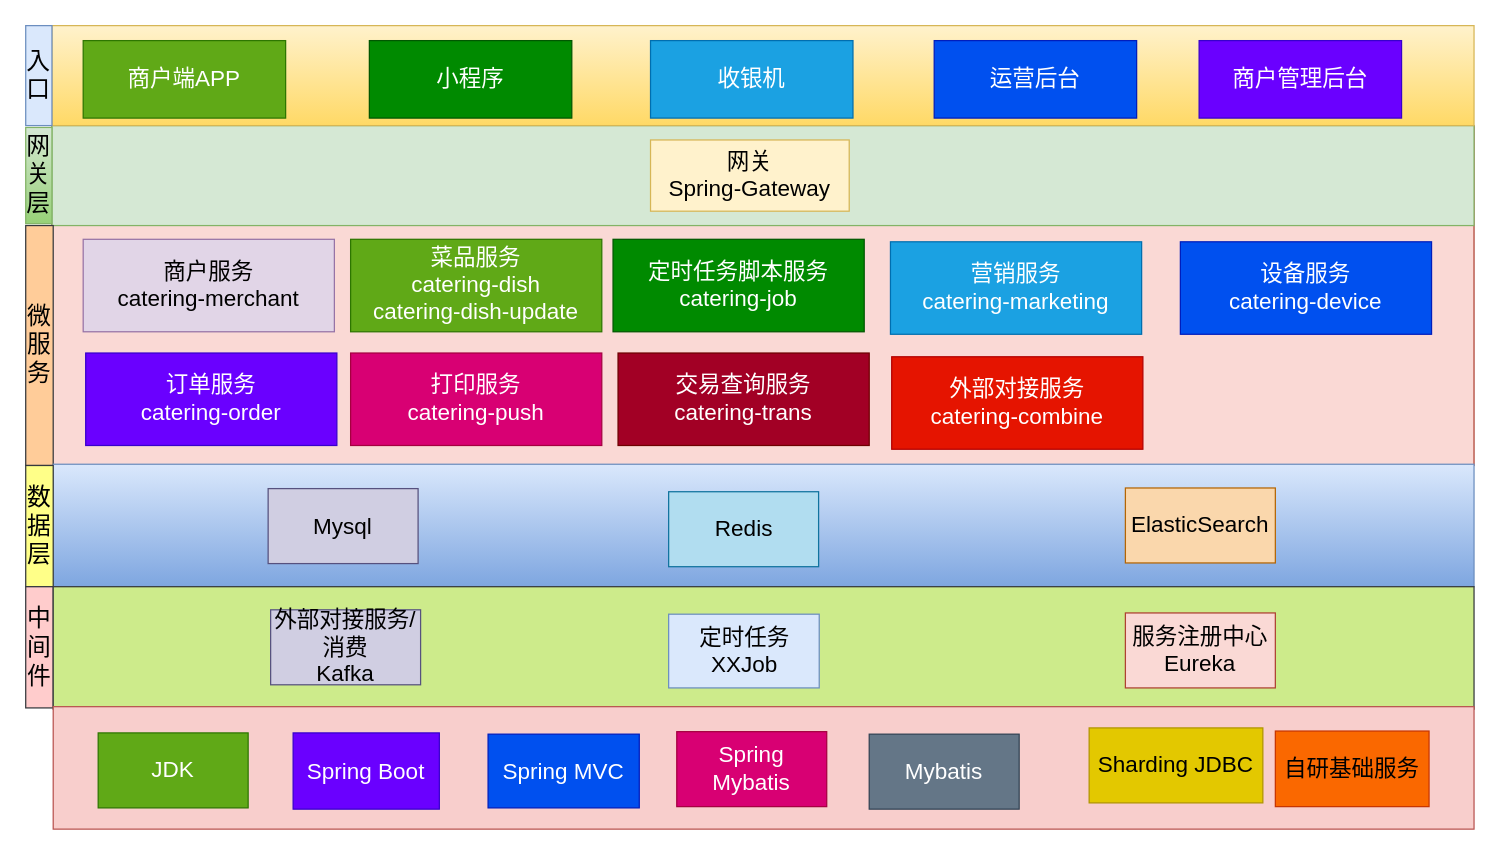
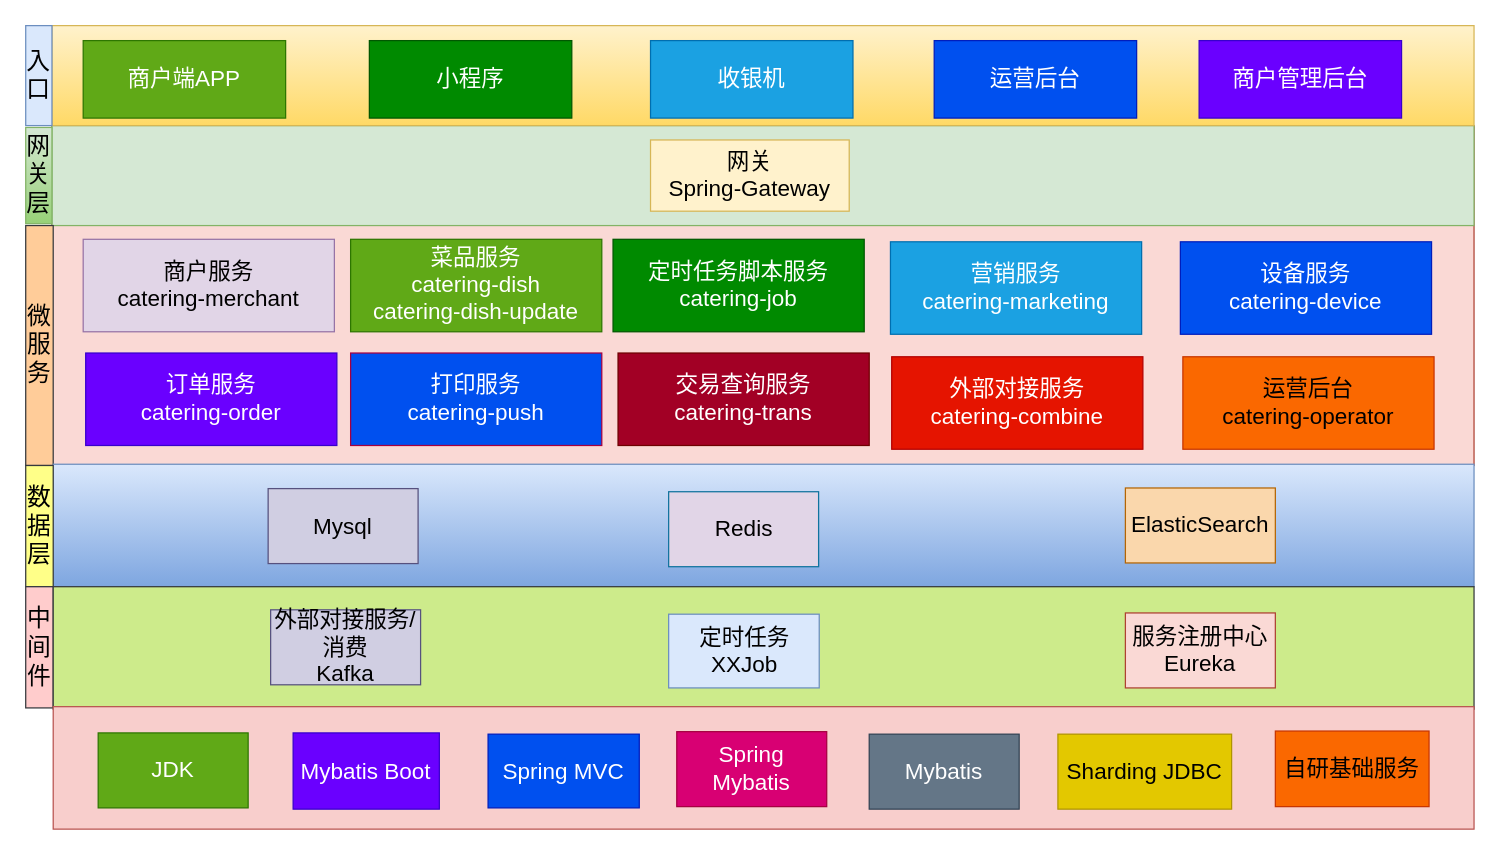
  <mxCell id="0" />
  <mxCell id="1" parent="0" />
  <mxCell id="2" value="" style="rounded=0;whiteSpace=wrap;html=1;fillColor=#fad9d5;strokeColor=#ae4132;" vertex="1" parent="1"><mxGeometry x="41" y="100" width="1138" height="272" as="geometry" /></mxCell>
  <mxCell id="3" value="" style="rounded=0;whiteSpace=wrap;html=1;fillColor=#d5e8d4;strokeColor=#82b366;" vertex="1" parent="1"><mxGeometry x="41" y="100" width="1138" height="80" as="geometry" /></mxCell>
  <mxCell id="4" value="网关层" style="text;html=1;strokeColor=#82b366;fillColor=#d5e8d4;align=center;verticalAlign=middle;whiteSpace=wrap;rounded=0;spacing=7;fontSize=19;gradientColor=#97d077;" vertex="1" parent="1"><mxGeometry x="20" y="101.5" width="21" height="77" as="geometry" /></mxCell>
  <mxCell id="5" value="网关&lt;br&gt;Spring-Gateway" style="rounded=0;whiteSpace=wrap;html=1;fontSize=18;fillColor=#fff2cc;strokeColor=#d6b656;" vertex="1" parent="1"><mxGeometry x="520" y="111.5" width="159" height="57" as="geometry" /></mxCell>
  <mxCell id="6" value="微服务" style="text;html=1;strokeColor=#36393d;fillColor=#ffcc99;align=center;verticalAlign=middle;whiteSpace=wrap;rounded=0;spacing=7;fontSize=19;" vertex="1" parent="1"><mxGeometry x="20" y="180" width="22" height="192" as="geometry" /></mxCell>
  <mxCell id="7" value="商户服务&lt;br&gt;catering-merchant" style="rounded=0;whiteSpace=wrap;html=1;fontSize=18;fillColor=#e1d5e7;strokeColor=#9673a6;" vertex="1" parent="1"><mxGeometry x="66" y="191" width="201" height="74" as="geometry" /></mxCell>
  <mxCell id="8" value="菜品服务&lt;br&gt;catering-dish&lt;br&gt;catering-dish-update" style="rounded=0;whiteSpace=wrap;html=1;fontSize=18;fillColor=#60a917;strokeColor=#2D7600;fontColor=#ffffff;" vertex="1" parent="1"><mxGeometry x="280" y="191" width="201" height="74" as="geometry" /></mxCell>
  <mxCell id="9" value="定时任务脚本服务&lt;br&gt;catering-job" style="rounded=0;whiteSpace=wrap;html=1;fontSize=18;fillColor=#008a00;strokeColor=#005700;fontColor=#ffffff;" vertex="1" parent="1"><mxGeometry x="490" y="191" width="201" height="74" as="geometry" /></mxCell>
  <mxCell id="10" value="营销服务&lt;br&gt;catering-marketing" style="rounded=0;whiteSpace=wrap;html=1;fontSize=18;fillColor=#1ba1e2;strokeColor=#006EAF;fontColor=#ffffff;" vertex="1" parent="1"><mxGeometry x="712" y="193" width="201" height="74" as="geometry" /></mxCell>
+ <mxCell id="11" value="运营后台&lt;br&gt;catering-operator" style="rounded=0;whiteSpace=wrap;html=1;fontSize=18;fillColor=#fa6800;strokeColor=#C73500;fontColor=#000000;" vertex="1" parent="1"><mxGeometry x="946" y="285" width="201" height="74" as="geometry" /></mxCell>
  <mxCell id="12" value="订单服务&lt;br&gt;catering-order" style="rounded=0;whiteSpace=wrap;html=1;fontSize=18;fillColor=#6a00ff;strokeColor=#3700CC;fontColor=#ffffff;" vertex="1" parent="1"><mxGeometry x="68" y="282" width="201" height="74" as="geometry" /></mxCell>
- <mxCell id="13" value="打印服务&lt;br&gt;catering-push" style="rounded=0;whiteSpace=wrap;html=1;fontSize=18;fillColor=#d80073;strokeColor=#A50040;fontColor=#ffffff;" vertex="1" parent="1"><mxGeometry x="280" y="282" width="201" height="74" as="geometry" /></mxCell>
+ <mxCell id="13" value="打印服务&lt;br&gt;catering-push" style="rounded=0;whiteSpace=wrap;html=1;fontSize=18;fillColor=#0050ef;strokeColor=#A50040;fontColor=#ffffff;" vertex="1" parent="1"><mxGeometry x="280" y="282" width="201" height="74" as="geometry" /></mxCell>
  <mxCell id="14" value="交易查询服务&lt;br&gt;catering-trans" style="rounded=0;whiteSpace=wrap;html=1;fontSize=18;fillColor=#a20025;strokeColor=#6F0000;fontColor=#ffffff;" vertex="1" parent="1"><mxGeometry x="494" y="282" width="201" height="74" as="geometry" /></mxCell>
  <mxCell id="15" value="外部对接服务&lt;br&gt;catering-combine" style="rounded=0;whiteSpace=wrap;html=1;fontSize=18;fillColor=#e51400;strokeColor=#B20000;fontColor=#ffffff;" vertex="1" parent="1"><mxGeometry x="713" y="285" width="201" height="74" as="geometry" /></mxCell>
  <mxCell id="16" value="设备服务&lt;br&gt;catering-device" style="rounded=0;whiteSpace=wrap;html=1;fontSize=18;fillColor=#0050ef;strokeColor=#001DBC;fontColor=#ffffff;" vertex="1" parent="1"><mxGeometry x="944" y="193" width="201" height="74" as="geometry" /></mxCell>
  <mxCell id="17" value="" style="rounded=0;whiteSpace=wrap;html=1;fillColor=#dae8fc;gradientColor=#7ea6e0;strokeColor=#6c8ebf;" vertex="1" parent="1"><mxGeometry x="42" y="371" width="1137" height="98" as="geometry" /></mxCell>
  <mxCell id="18" value="数据层" style="text;html=1;strokeColor=#36393d;fillColor=#ffff88;align=center;verticalAlign=middle;whiteSpace=wrap;rounded=0;spacing=7;fontSize=19;" vertex="1" parent="1"><mxGeometry x="20" y="372" width="22" height="97" as="geometry" /></mxCell>
  <mxCell id="19" value="Mysql" style="rounded=0;whiteSpace=wrap;html=1;fontSize=18;fillColor=#d0cee2;strokeColor=#56517e;" vertex="1" parent="1"><mxGeometry x="214" y="390.5" width="120" height="60" as="geometry" /></mxCell>
- <mxCell id="20" value="Redis" style="rounded=0;whiteSpace=wrap;html=1;fontSize=18;fillColor=#b1ddf0;strokeColor=#10739e;" vertex="1" parent="1"><mxGeometry x="534.5" y="393" width="120" height="60" as="geometry" /></mxCell>
+ <mxCell id="20" value="Redis" style="rounded=0;whiteSpace=wrap;html=1;fontSize=18;fillColor=#e1d5e7;strokeColor=#10739e;" vertex="1" parent="1"><mxGeometry x="534.5" y="393" width="120" height="60" as="geometry" /></mxCell>
  <mxCell id="21" value="ElasticSearch" style="rounded=0;whiteSpace=wrap;html=1;fontSize=18;fillColor=#fad7ac;strokeColor=#b46504;" vertex="1" parent="1"><mxGeometry x="900" y="390" width="120" height="60" as="geometry" /></mxCell>
  <mxCell id="22" value="中间件" style="text;html=1;strokeColor=#36393d;fillColor=#ffcccc;align=center;verticalAlign=middle;whiteSpace=wrap;rounded=0;spacing=7;fontSize=19;" vertex="1" parent="1"><mxGeometry x="20" y="469" width="22" height="97" as="geometry" /></mxCell>
  <mxCell id="23" value="" style="rounded=0;whiteSpace=wrap;html=1;fillColor=#cdeb8b;strokeColor=#36393d;" vertex="1" parent="1"><mxGeometry x="42" y="469" width="1137" height="98" as="geometry" /></mxCell>
  <mxCell id="24" value="外部对接服务/消费&lt;br&gt;Kafka" style="rounded=0;whiteSpace=wrap;html=1;fontSize=18;fillColor=#d0cee2;strokeColor=#56517e;" vertex="1" parent="1"><mxGeometry x="216" y="487.5" width="120" height="60" as="geometry" /></mxCell>
  <mxCell id="25" value="" style="rounded=0;whiteSpace=wrap;html=1;fillColor=#f8cecc;strokeColor=#b85450;" vertex="1" parent="1"><mxGeometry x="42" y="565" width="1137" height="98" as="geometry" /></mxCell>
  <mxCell id="26" value="服务注册中心&lt;br&gt;Eureka" style="rounded=0;whiteSpace=wrap;html=1;fontSize=18;fillColor=#fad9d5;strokeColor=#ae4132;" vertex="1" parent="1"><mxGeometry x="900" y="490" width="120" height="60" as="geometry" /></mxCell>
  <mxCell id="27" value="JDK" style="rounded=0;whiteSpace=wrap;html=1;fontSize=18;fillColor=#60a917;strokeColor=#2D7600;fontColor=#ffffff;" vertex="1" parent="1"><mxGeometry x="78" y="586" width="120" height="60" as="geometry" /></mxCell>
- <mxCell id="28" value="Spring Boot" style="rounded=0;whiteSpace=wrap;html=1;fontSize=18;fillColor=#6a00ff;strokeColor=#3700CC;fontColor=#ffffff;" vertex="1" parent="1"><mxGeometry x="234" y="586" width="117" height="61" as="geometry" /></mxCell>
+ <mxCell id="28" value="Mybatis Boot" style="rounded=0;whiteSpace=wrap;html=1;fontSize=18;fillColor=#6a00ff;strokeColor=#3700CC;fontColor=#ffffff;" vertex="1" parent="1"><mxGeometry x="234" y="586" width="117" height="61" as="geometry" /></mxCell>
  <mxCell id="29" value="Spring MVC" style="rounded=0;whiteSpace=wrap;html=1;fontSize=18;fillColor=#0050ef;strokeColor=#001DBC;fontColor=#ffffff;" vertex="1" parent="1"><mxGeometry x="390" y="587" width="121" height="59" as="geometry" /></mxCell>
  <mxCell id="30" value="Spring Mybatis" style="rounded=0;whiteSpace=wrap;html=1;fontSize=18;fillColor=#d80073;strokeColor=#A50040;fontColor=#ffffff;" vertex="1" parent="1"><mxGeometry x="541" y="585" width="120" height="60" as="geometry" /></mxCell>
  <mxCell id="31" value="自研基础服务" style="rounded=0;whiteSpace=wrap;html=1;fontSize=18;fillColor=#fa6800;strokeColor=#C73500;fontColor=#000000;" vertex="1" parent="1"><mxGeometry x="1020" y="584.5" width="123" height="60.5" as="geometry" /></mxCell>
  <mxCell id="32" value="定时任务&lt;br&gt;XXJob" style="rounded=0;whiteSpace=wrap;html=1;fontSize=18;fillColor=#dae8fc;strokeColor=#6c8ebf;" vertex="1" parent="1"><mxGeometry x="534.5" y="491" width="120.5" height="59" as="geometry" /></mxCell>
- <mxCell id="33" value="Sharding JDBC" style="rounded=0;whiteSpace=wrap;html=1;fontSize=18;fillColor=#e3c800;strokeColor=#B09500;fontColor=#000000;" vertex="1" parent="1"><mxGeometry x="871" y="582" width="139" height="60" as="geometry" /></mxCell>
+ <mxCell id="33" value="Sharding JDBC" style="rounded=0;whiteSpace=wrap;html=1;fontSize=18;fillColor=#e3c800;strokeColor=#B09500;fontColor=#000000;" vertex="1" parent="1"><mxGeometry x="846" y="587" width="139" height="60" as="geometry" /></mxCell>
  <mxCell id="34" value="Mybatis" style="rounded=0;whiteSpace=wrap;html=1;fontSize=18;fillColor=#647687;strokeColor=#314354;fontColor=#ffffff;" vertex="1" parent="1"><mxGeometry x="695" y="587" width="120" height="60" as="geometry" /></mxCell>
  <mxCell id="35" value="" style="rounded=0;whiteSpace=wrap;html=1;fillColor=#fff2cc;strokeColor=#d6b656;gradientColor=#ffd966;" vertex="1" parent="1"><mxGeometry x="41" y="20" width="1138" height="80" as="geometry" /></mxCell>
  <mxCell id="36" value="入口" style="text;html=1;strokeColor=#6c8ebf;fillColor=#dae8fc;align=center;verticalAlign=middle;whiteSpace=wrap;rounded=0;spacing=7;fontSize=19;" vertex="1" parent="1"><mxGeometry x="20" y="20" width="21" height="80" as="geometry" /></mxCell>
  <mxCell id="37" value="商户端APP" style="rounded=0;whiteSpace=wrap;html=1;fontSize=18;fillColor=#60a917;strokeColor=#2D7600;fontColor=#ffffff;" vertex="1" parent="1"><mxGeometry x="66" y="32" width="162" height="62" as="geometry" /></mxCell>
  <mxCell id="38" value="小程序" style="rounded=0;whiteSpace=wrap;html=1;fontSize=18;fillColor=#008a00;strokeColor=#005700;fontColor=#ffffff;" vertex="1" parent="1"><mxGeometry x="295" y="32" width="162" height="62" as="geometry" /></mxCell>
  <mxCell id="39" value="收银机" style="rounded=0;whiteSpace=wrap;html=1;fontSize=18;fillColor=#1ba1e2;strokeColor=#006EAF;fontColor=#ffffff;" vertex="1" parent="1"><mxGeometry x="520" y="32" width="162" height="62" as="geometry" /></mxCell>
  <mxCell id="40" value="运营后台" style="rounded=0;whiteSpace=wrap;html=1;fontSize=18;fillColor=#0050ef;strokeColor=#001DBC;fontColor=#ffffff;" vertex="1" parent="1"><mxGeometry x="747" y="32" width="162" height="62" as="geometry" /></mxCell>
  <mxCell id="41" value="商户管理后台" style="rounded=0;whiteSpace=wrap;html=1;fontSize=18;fillColor=#6a00ff;strokeColor=#3700CC;fontColor=#ffffff;" vertex="1" parent="1"><mxGeometry x="959" y="32" width="162" height="62" as="geometry" /></mxCell>
